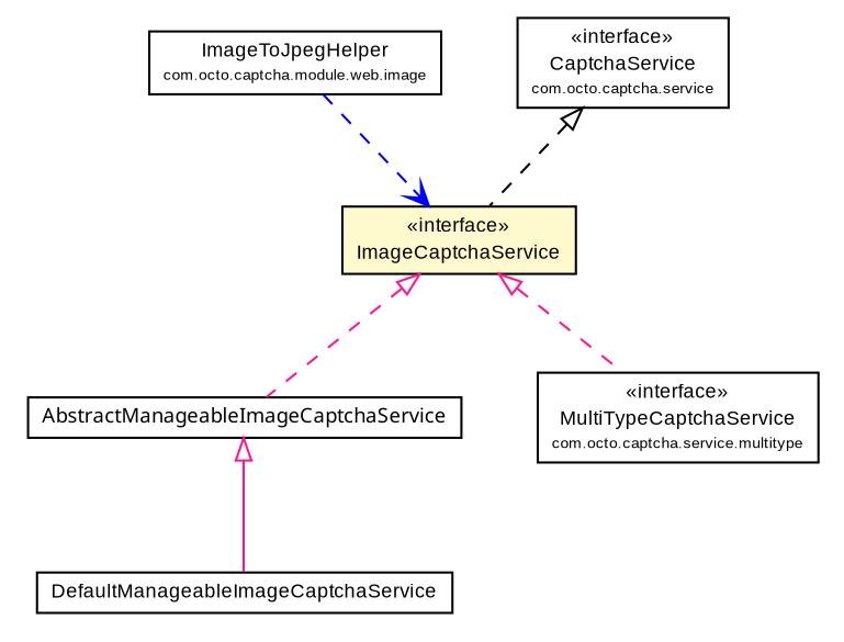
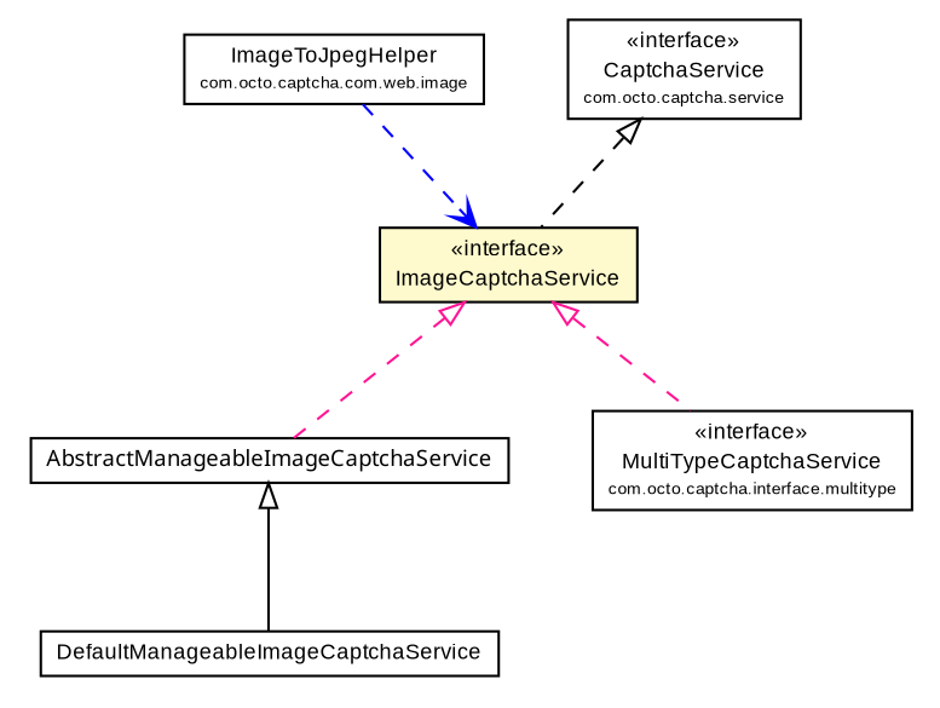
  digraph {
    node [fontcolor=black fontname=arial fontsize=9.0 shape=plaintext]
    edge [color=deeppink fontname=arial fontsize=10 headport=p labelfontname=arial labelfontsize=10 style=dashed tailport=p arrowtail=empty dir=back]
-   n1 [label=<<table border="0" cellborder="1" cellspacing="0" cellpadding="2" port="p" href="../../module/web/image/ImageToJpegHelper.html"> 		<tr><td><table border="0" cellspacing="0" cellpadding="1"> 			<tr><td> ImageToJpegHelper </td></tr> 			<tr><td><font point-size="7.0"> com.octo.captcha.module.web.image </font></td></tr> 		</table></td></tr> 		</table>>]
+   n1 [label=<<table border="0" cellborder="1" cellspacing="0" cellpadding="2" port="p" href="../../module/web/image/ImageToJpegHelper.html"> 		<tr><td><table border="0" cellspacing="0" cellpadding="1"> 			<tr><td> ImageToJpegHelper </td></tr> 			<tr><td><font point-size="7.0"> com.octo.captcha.com.web.image </font></td></tr> 		</table></td></tr> 		</table>>]
    n2 [label=<<table border="0" cellborder="1" cellspacing="0" cellpadding="2" port="p" bgcolor="lemonChiffon" href="./ImageCaptchaService.html"> 		<tr><td><table border="0" cellspacing="0" cellpadding="1"> 			<tr><td> &laquo;interface&raquo; </td></tr> 			<tr><td> ImageCaptchaService </td></tr> 		</table></td></tr> 		</table>>]
    n3 [label=<<table border="0" cellborder="1" cellspacing="0" cellpadding="2" port="p" href="./AbstractManageableImageCaptchaService.html"> 		<tr><td><table border="0" cellspacing="0" cellpadding="1"> 			<tr><td><font face="ariali"> AbstractManageableImageCaptchaService </font></td></tr> 		</table></td></tr> 		</table>>]
-   n4 [label=<<table border="0" cellborder="1" cellspacing="0" cellpadding="2" port="p" href="../multitype/MultiTypeCaptchaService.html"> 		<tr><td><table border="0" cellspacing="0" cellpadding="1"> 			<tr><td> &laquo;interface&raquo; </td></tr> 			<tr><td> MultiTypeCaptchaService </td></tr> 			<tr><td><font point-size="7.0"> com.octo.captcha.service.multitype </font></td></tr> 		</table></td></tr> 		</table>>]
+   n4 [label=<<table border="0" cellborder="1" cellspacing="0" cellpadding="2" port="p" href="../multitype/MultiTypeCaptchaService.html"> 		<tr><td><table border="0" cellspacing="0" cellpadding="1"> 			<tr><td> &laquo;interface&raquo; </td></tr> 			<tr><td> MultiTypeCaptchaService </td></tr> 			<tr><td><font point-size="7.0"> com.octo.captcha.interface.multitype </font></td></tr> 		</table></td></tr> 		</table>>]
    n5 [label=<<table border="0" cellborder="1" cellspacing="0" cellpadding="2" port="p" href="./DefaultManageableImageCaptchaService.html"> 		<tr><td><table border="0" cellspacing="0" cellpadding="1"> 			<tr><td> DefaultManageableImageCaptchaService </td></tr> 		</table></td></tr> 		</table>>]
    n6 [label=<<table border="0" cellborder="1" cellspacing="0" cellpadding="2" port="p" href="http://java.sun.com/j2se/1.4.2/docs/api/com/octo/captcha/service/CaptchaService.html"> 		<tr><td><table border="0" cellspacing="0" cellpadding="1"> 			<tr><td> &laquo;interface&raquo; </td></tr> 			<tr><td> CaptchaService </td></tr> 			<tr><td><font point-size="7.0"> com.octo.captcha.service </font></td></tr> 		</table></td></tr> 		</table>>]
    n1 -> n2 [arrowhead=open color=blue fontcolor=black fontsize=10.0 arrowtail="" dir=""]
    n2 -> n3
    n2 -> n4
-   n3 -> n5 [style=""]
+   n3 -> n5 [color=black style=""]
    n6 -> n2 [color=black]
  }
